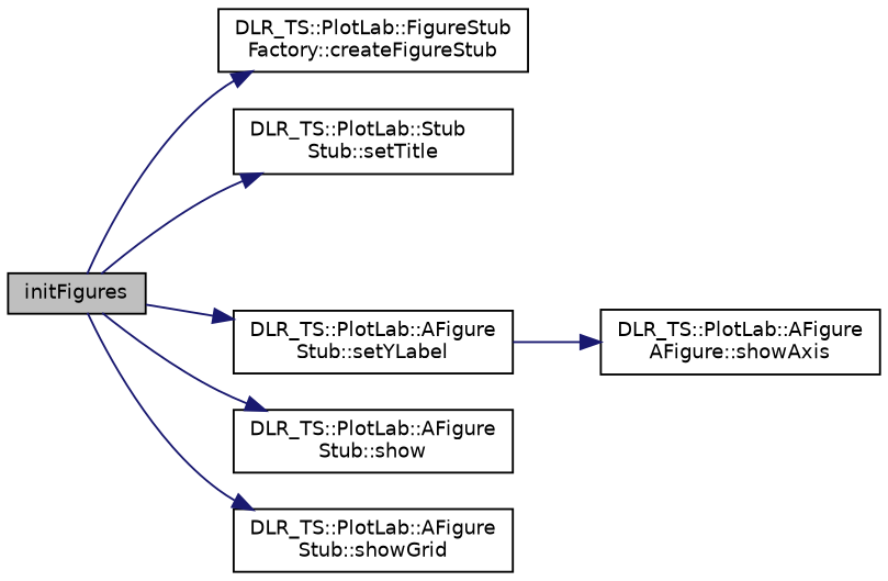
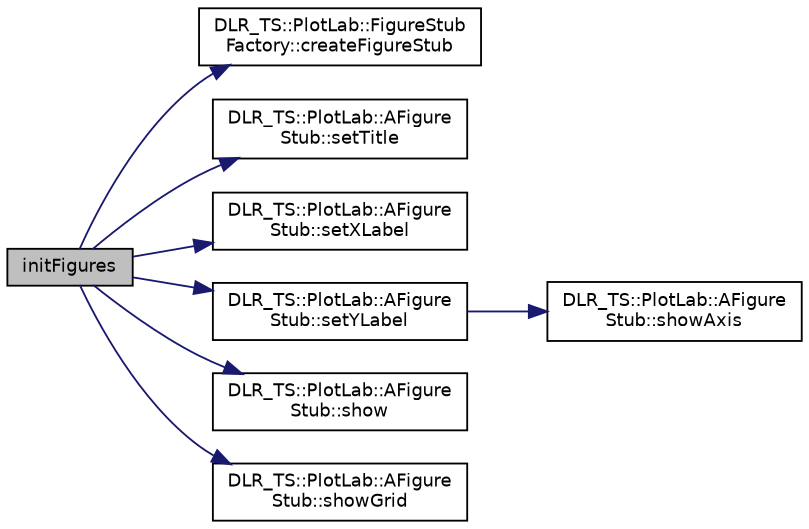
  digraph {
    rankdir=LR
    node [color=black fillcolor=white fontname=Helvetica fontsize=10 shape=record style=filled]
    edge [color=midnightblue fontname=Helvetica fontsize=10 labelfontname=Helvetica labelfontsize=10 style=solid]
    n1 [fillcolor=grey75 fontcolor=black height=0.2 label=initFigures width=0.4]
    n2 [height=0.2 label="DLR_TS::PlotLab::FigureStub\lFactory::createFigureStub" width=0.4]
-   n3 [height=0.2 label="DLR_TS::PlotLab::Stub\lStub::setTitle" width=0.4]
+   n3 [height=0.2 label="DLR_TS::PlotLab::AFigure\lStub::setTitle" width=0.4]
+   n4 [height=0.2 label="DLR_TS::PlotLab::AFigure\lStub::setXLabel" width=0.4]
    n5 [height=0.2 label="DLR_TS::PlotLab::AFigure\lStub::setYLabel" width=0.4]
    n6 [height=0.2 label="DLR_TS::PlotLab::AFigure\lStub::show" width=0.4]
    n7 [height=0.2 label="DLR_TS::PlotLab::AFigure\lStub::showGrid" width=0.4]
-   n8 [height=0.2 label="DLR_TS::PlotLab::AFigure\lAFigure::showAxis" width=0.4]
+   n8 [height=0.2 label="DLR_TS::PlotLab::AFigure\lStub::showAxis" width=0.4]
    n1 -> n2
    n1 -> n3
+   n1 -> n4
    n1 -> n5
    n1 -> n6
    n1 -> n7
    n5 -> n8
  }
